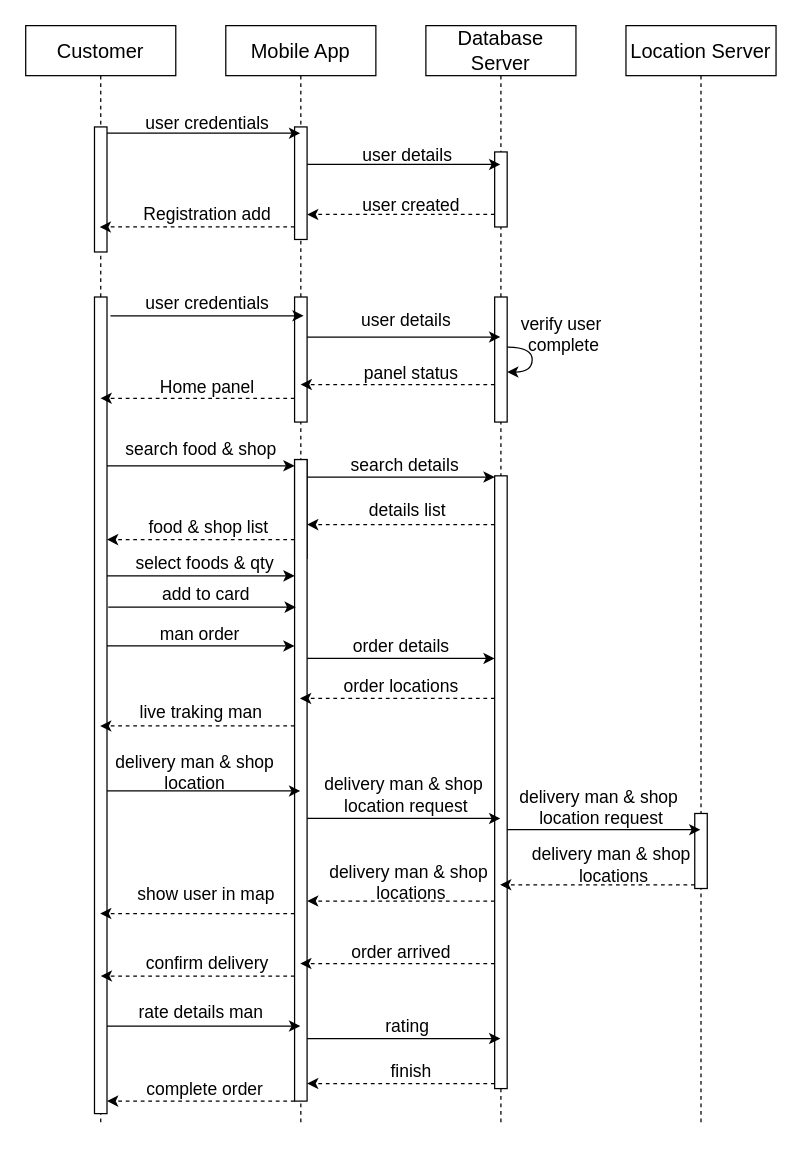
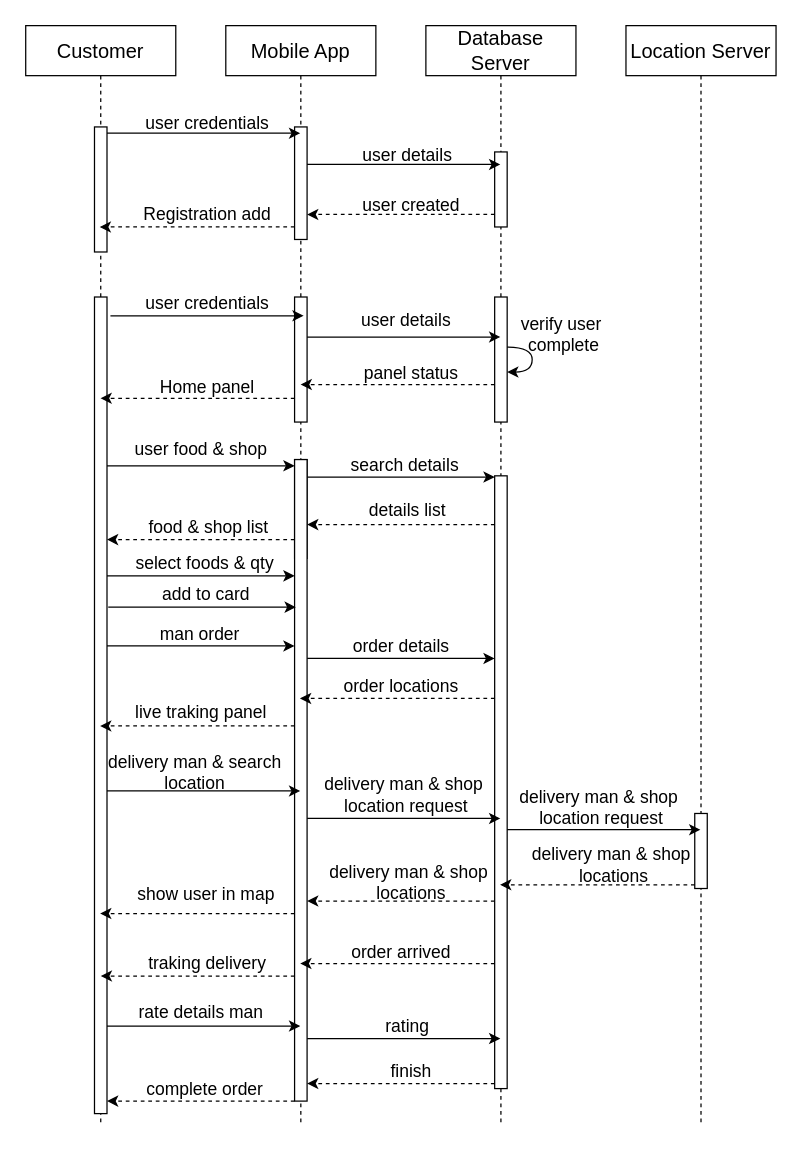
  <mxCell id="0" />
  <mxCell id="1" parent="0" />
  <mxCell id="2" value="Customer" style="shape=umlLifeline;perimeter=lifelinePerimeter;whiteSpace=wrap;html=1;container=1;dropTarget=0;collapsible=0;recursiveResize=0;outlineConnect=0;portConstraint=eastwest;newEdgeStyle={&quot;edgeStyle&quot;:&quot;elbowEdgeStyle&quot;,&quot;elbow&quot;:&quot;vertical&quot;,&quot;curved&quot;:0,&quot;rounded&quot;:0};fontSize=16;" parent="1" vertex="1"><mxGeometry x="20" y="20" width="120" height="880" as="geometry" /></mxCell>
  <mxCell id="3" value="" style="html=1;points=[[0,0,0,0,5],[0,1,0,0,-5],[1,0,0,0,5],[1,1,0,0,-5]];perimeter=orthogonalPerimeter;outlineConnect=0;targetShapes=umlLifeline;portConstraint=eastwest;newEdgeStyle={&quot;curved&quot;:0,&quot;rounded&quot;:0};fontSize=14;" parent="2" vertex="1"><mxGeometry x="55" y="81" width="10" height="100" as="geometry" /></mxCell>
  <mxCell id="4" value="" style="html=1;points=[[0,0,0,0,5],[0,1,0,0,-5],[1,0,0,0,5],[1,1,0,0,-5]];perimeter=orthogonalPerimeter;outlineConnect=0;targetShapes=umlLifeline;portConstraint=eastwest;newEdgeStyle={&quot;curved&quot;:0,&quot;rounded&quot;:0};fontSize=16;" parent="2" vertex="1"><mxGeometry x="55" y="217" width="10" height="653" as="geometry" /></mxCell>
  <mxCell id="5" value="&lt;div&gt;Database&lt;/div&gt;Server" style="shape=umlLifeline;perimeter=lifelinePerimeter;whiteSpace=wrap;html=1;container=1;dropTarget=0;collapsible=0;recursiveResize=0;outlineConnect=0;portConstraint=eastwest;newEdgeStyle={&quot;edgeStyle&quot;:&quot;elbowEdgeStyle&quot;,&quot;elbow&quot;:&quot;vertical&quot;,&quot;curved&quot;:0,&quot;rounded&quot;:0};fontSize=16;" parent="1" vertex="1"><mxGeometry x="340" y="20" width="120" height="880" as="geometry" /></mxCell>
  <mxCell id="6" value="" style="html=1;points=[[0,0,0,0,5],[0,1,0,0,-5],[1,0,0,0,5],[1,1,0,0,-5]];perimeter=orthogonalPerimeter;outlineConnect=0;targetShapes=umlLifeline;portConstraint=eastwest;newEdgeStyle={&quot;curved&quot;:0,&quot;rounded&quot;:0};fontSize=14;" parent="5" vertex="1"><mxGeometry x="55" y="101" width="10" height="60" as="geometry" /></mxCell>
  <mxCell id="7" value="" style="html=1;points=[[0,0,0,0,5],[0,1,0,0,-5],[1,0,0,0,5],[1,1,0,0,-5]];perimeter=orthogonalPerimeter;outlineConnect=0;targetShapes=umlLifeline;portConstraint=eastwest;newEdgeStyle={&quot;curved&quot;:0,&quot;rounded&quot;:0};fontSize=16;" parent="5" vertex="1"><mxGeometry x="55" y="217" width="10" height="100" as="geometry" /></mxCell>
  <mxCell id="8" style="edgeStyle=orthogonalEdgeStyle;html=1;rounded=0;curved=1;fontSize=14;" parent="5" source="7" target="7" edge="1"><mxGeometry relative="1" as="geometry" /></mxCell>
  <mxCell id="9" value="" style="html=1;points=[[0,0,0,0,5],[0,1,0,0,-5],[1,0,0,0,5],[1,1,0,0,-5]];perimeter=orthogonalPerimeter;outlineConnect=0;targetShapes=umlLifeline;portConstraint=eastwest;newEdgeStyle={&quot;curved&quot;:0,&quot;rounded&quot;:0};fontSize=16;" parent="5" vertex="1"><mxGeometry x="55" y="360" width="10" height="490" as="geometry" /></mxCell>
  <mxCell id="10" value="Location Server" style="shape=umlLifeline;perimeter=lifelinePerimeter;whiteSpace=wrap;html=1;container=1;dropTarget=0;collapsible=0;recursiveResize=0;outlineConnect=0;portConstraint=eastwest;newEdgeStyle={&quot;edgeStyle&quot;:&quot;elbowEdgeStyle&quot;,&quot;elbow&quot;:&quot;vertical&quot;,&quot;curved&quot;:0,&quot;rounded&quot;:0};fontSize=16;" parent="1" vertex="1"><mxGeometry x="500" y="20" width="120" height="880" as="geometry" /></mxCell>
  <mxCell id="11" value="" style="html=1;points=[[0,0,0,0,5],[0,1,0,0,-5],[1,0,0,0,5],[1,1,0,0,-5]];perimeter=orthogonalPerimeter;outlineConnect=0;targetShapes=umlLifeline;portConstraint=eastwest;newEdgeStyle={&quot;curved&quot;:0,&quot;rounded&quot;:0};fontSize=16;" parent="10" vertex="1"><mxGeometry x="55" y="630" width="10" height="60" as="geometry" /></mxCell>
  <mxCell id="12" value="Mobile App" style="shape=umlLifeline;perimeter=lifelinePerimeter;whiteSpace=wrap;html=1;container=1;dropTarget=0;collapsible=0;recursiveResize=0;outlineConnect=0;portConstraint=eastwest;newEdgeStyle={&quot;edgeStyle&quot;:&quot;elbowEdgeStyle&quot;,&quot;elbow&quot;:&quot;vertical&quot;,&quot;curved&quot;:0,&quot;rounded&quot;:0};fontSize=16;" parent="1" vertex="1"><mxGeometry x="180" y="20" width="120" height="880" as="geometry" /></mxCell>
  <mxCell id="13" value="" style="html=1;points=[[0,0,0,0,5],[0,1,0,0,-5],[1,0,0,0,5],[1,1,0,0,-5]];perimeter=orthogonalPerimeter;outlineConnect=0;targetShapes=umlLifeline;portConstraint=eastwest;newEdgeStyle={&quot;curved&quot;:0,&quot;rounded&quot;:0};fontSize=14;" parent="12" vertex="1"><mxGeometry x="55" y="81" width="10" height="90" as="geometry" /></mxCell>
  <mxCell id="14" value="" style="html=1;points=[[0,0,0,0,5],[0,1,0,0,-5],[1,0,0,0,5],[1,1,0,0,-5]];perimeter=orthogonalPerimeter;outlineConnect=0;targetShapes=umlLifeline;portConstraint=eastwest;newEdgeStyle={&quot;curved&quot;:0,&quot;rounded&quot;:0};fontSize=16;" parent="12" vertex="1"><mxGeometry x="55" y="217" width="10" height="100" as="geometry" /></mxCell>
  <mxCell id="15" value="" style="html=1;points=[[0,0,0,0,5],[0,1,0,0,-5],[1,0,0,0,5],[1,1,0,0,-5]];perimeter=orthogonalPerimeter;outlineConnect=0;targetShapes=umlLifeline;portConstraint=eastwest;newEdgeStyle={&quot;curved&quot;:0,&quot;rounded&quot;:0};fontSize=16;" parent="12" vertex="1"><mxGeometry x="55" y="347" width="10" height="79" as="geometry" /></mxCell>
  <mxCell id="16" style="edgeStyle=none;html=1;curved=0;rounded=0;exitX=1;exitY=0;exitDx=0;exitDy=5;exitPerimeter=0;fontSize=14;" parent="1" source="3" edge="1"><mxGeometry relative="1" as="geometry"><mxPoint x="239.5" y="106" as="targetPoint" /></mxGeometry></mxCell>
  <mxCell id="17" value="user credentials" style="text;html=1;align=center;verticalAlign=middle;resizable=0;points=[];autosize=1;strokeColor=none;fillColor=none;fontSize=14;" parent="1" vertex="1"><mxGeometry x="105" y="83" width="120" height="30" as="geometry" /></mxCell>
  <mxCell id="18" style="edgeStyle=none;html=1;curved=0;rounded=0;fontSize=14;" parent="1" source="13" edge="1"><mxGeometry relative="1" as="geometry"><mxPoint x="399.5" y="131" as="targetPoint" /><Array as="points"><mxPoint x="320" y="131" /></Array></mxGeometry></mxCell>
  <mxCell id="19" value="user details" style="text;html=1;align=center;verticalAlign=middle;resizable=0;points=[];autosize=1;strokeColor=none;fillColor=none;fontSize=14;" parent="1" vertex="1"><mxGeometry x="275" y="109" width="100" height="30" as="geometry" /></mxCell>
  <mxCell id="20" style="edgeStyle=none;html=1;curved=0;rounded=0;dashed=1;fontSize=14;" parent="1" edge="1"><mxGeometry relative="1" as="geometry"><mxPoint x="395" y="171" as="sourcePoint" /><mxPoint x="245" y="171" as="targetPoint" /></mxGeometry></mxCell>
  <mxCell id="21" value="user created" style="text;html=1;align=center;verticalAlign=middle;resizable=0;points=[];autosize=1;strokeColor=none;fillColor=none;fontSize=14;" parent="1" vertex="1"><mxGeometry x="278" y="149" width="100" height="30" as="geometry" /></mxCell>
  <mxCell id="22" style="edgeStyle=none;html=1;curved=0;rounded=0;dashed=1;fontSize=14;" parent="1" source="13" edge="1"><mxGeometry relative="1" as="geometry"><mxPoint x="79.167" y="181" as="targetPoint" /><Array as="points"><mxPoint x="180" y="181" /></Array></mxGeometry></mxCell>
  <mxCell id="23" value="Registration add" style="text;html=1;align=center;verticalAlign=middle;resizable=0;points=[];autosize=1;strokeColor=none;fillColor=none;fontSize=14;" parent="1" vertex="1"><mxGeometry x="90" y="156" width="150" height="30" as="geometry" /></mxCell>
  <mxCell id="24" style="edgeStyle=none;html=1;curved=0;rounded=0;fontSize=14;" parent="1" edge="1"><mxGeometry relative="1" as="geometry"><mxPoint x="87.75" y="252" as="sourcePoint" /><mxPoint x="242.25" y="252" as="targetPoint" /></mxGeometry></mxCell>
  <mxCell id="25" value="user credentials" style="text;html=1;align=center;verticalAlign=middle;resizable=0;points=[];autosize=1;strokeColor=none;fillColor=none;fontSize=14;" parent="1" vertex="1"><mxGeometry x="105" y="227" width="120" height="30" as="geometry" /></mxCell>
  <mxCell id="26" style="edgeStyle=none;html=1;curved=0;rounded=0;fontSize=14;" parent="1" edge="1"><mxGeometry relative="1" as="geometry"><mxPoint x="245" y="269" as="sourcePoint" /><mxPoint x="399.5" y="269" as="targetPoint" /></mxGeometry></mxCell>
  <mxCell id="27" value="user details" style="text;html=1;align=center;verticalAlign=middle;resizable=0;points=[];autosize=1;strokeColor=none;fillColor=none;fontSize=14;" parent="1" vertex="1"><mxGeometry x="274" y="241" width="100" height="30" as="geometry" /></mxCell>
  <mxCell id="28" value="verify user&amp;nbsp;&lt;div&gt;complete&lt;/div&gt;" style="text;html=1;align=center;verticalAlign=middle;resizable=0;points=[];autosize=1;strokeColor=none;fillColor=none;fontSize=14;" parent="1" vertex="1"><mxGeometry x="405" y="242" width="90" height="50" as="geometry" /></mxCell>
  <mxCell id="29" style="edgeStyle=none;html=1;curved=0;rounded=0;dashed=1;fontSize=14;" parent="1" edge="1"><mxGeometry relative="1" as="geometry"><mxPoint x="395" y="307" as="sourcePoint" /><mxPoint x="239.81" y="307" as="targetPoint" /></mxGeometry></mxCell>
  <mxCell id="30" value="panel status" style="text;html=1;align=center;verticalAlign=middle;resizable=0;points=[];autosize=1;strokeColor=none;fillColor=none;fontSize=14;" parent="1" vertex="1"><mxGeometry x="283" y="283" width="90" height="30" as="geometry" /></mxCell>
  <mxCell id="31" style="edgeStyle=none;html=1;curved=0;rounded=0;dashed=1;fontSize=14;" parent="1" edge="1"><mxGeometry relative="1" as="geometry"><mxPoint x="235" y="318" as="sourcePoint" /><mxPoint x="79.81" y="318" as="targetPoint" /></mxGeometry></mxCell>
  <mxCell id="32" value="Home panel" style="text;html=1;align=center;verticalAlign=middle;resizable=0;points=[];autosize=1;strokeColor=none;fillColor=none;fontSize=14;" parent="1" vertex="1"><mxGeometry x="115" y="294" width="100" height="30" as="geometry" /></mxCell>
  <mxCell id="33" style="edgeStyle=none;html=1;curved=0;rounded=0;entryX=0;entryY=0;entryDx=0;entryDy=5;entryPerimeter=0;" parent="1" source="4" target="15" edge="1"><mxGeometry relative="1" as="geometry" /></mxCell>
  <mxCell id="34" style="edgeStyle=none;html=1;curved=0;rounded=0;" parent="1" edge="1"><mxGeometry relative="1" as="geometry"><mxPoint x="245" y="381" as="sourcePoint" /><mxPoint x="395" y="381" as="targetPoint" /></mxGeometry></mxCell>
  <mxCell id="35" value="search details" style="text;html=1;align=center;verticalAlign=middle;resizable=0;points=[];autosize=1;strokeColor=none;fillColor=none;fontSize=14;" parent="1" vertex="1"><mxGeometry x="268" y="357" width="110" height="30" as="geometry" /></mxCell>
  <mxCell id="36" style="edgeStyle=none;html=1;curved=0;rounded=0;dashed=1;" parent="1" edge="1"><mxGeometry relative="1" as="geometry"><mxPoint x="395" y="419" as="sourcePoint" /><mxPoint x="245" y="419" as="targetPoint" /></mxGeometry></mxCell>
  <mxCell id="37" value="details list" style="text;html=1;align=center;verticalAlign=middle;resizable=0;points=[];autosize=1;strokeColor=none;fillColor=none;fontSize=14;" parent="1" vertex="1"><mxGeometry x="280" y="393" width="90" height="30" as="geometry" /></mxCell>
  <mxCell id="38" style="edgeStyle=none;html=1;curved=0;rounded=0;dashed=1;" parent="1" edge="1"><mxGeometry relative="1" as="geometry"><mxPoint x="235" y="431" as="sourcePoint" /><mxPoint x="85" y="431" as="targetPoint" /></mxGeometry></mxCell>
  <mxCell id="39" value="food &amp;amp; shop list" style="text;html=1;align=center;verticalAlign=middle;resizable=0;points=[];autosize=1;strokeColor=none;fillColor=none;fontSize=14;" parent="1" vertex="1"><mxGeometry x="106" y="406" width="120" height="30" as="geometry" /></mxCell>
  <mxCell id="40" style="edgeStyle=none;html=1;curved=0;rounded=0;" parent="1" source="47" target="9" edge="1"><mxGeometry relative="1" as="geometry"><Array as="points"><mxPoint x="340" y="526" /></Array></mxGeometry></mxCell>
  <mxCell id="41" style="edgeStyle=none;html=1;curved=0;rounded=0;dashed=1;" parent="1" source="47" target="2" edge="1"><mxGeometry relative="1" as="geometry"><Array as="points"><mxPoint x="160" y="580" /></Array></mxGeometry></mxCell>
  <mxCell id="42" style="edgeStyle=none;html=1;curved=0;rounded=0;" parent="1" edge="1"><mxGeometry relative="1" as="geometry"><mxPoint x="245" y="654" as="sourcePoint" /><mxPoint x="399.5" y="654" as="targetPoint" /><Array as="points"><mxPoint x="320" y="654" /></Array></mxGeometry></mxCell>
  <mxCell id="43" style="edgeStyle=none;html=1;curved=0;rounded=0;dashed=1;" parent="1" source="47" target="2" edge="1"><mxGeometry relative="1" as="geometry"><Array as="points"><mxPoint x="160" y="730" /></Array></mxGeometry></mxCell>
  <mxCell id="44" style="edgeStyle=none;html=1;curved=0;rounded=0;dashed=1;" parent="1" source="47" edge="1"><mxGeometry relative="1" as="geometry"><mxPoint x="80" y="780" as="targetPoint" /><Array as="points"><mxPoint x="150" y="780" /></Array></mxGeometry></mxCell>
  <mxCell id="45" style="edgeStyle=none;html=1;curved=0;rounded=0;" parent="1" edge="1"><mxGeometry relative="1" as="geometry"><mxPoint x="245" y="830" as="sourcePoint" /><mxPoint x="399.5" y="830" as="targetPoint" /><Array as="points"><mxPoint x="320" y="830" /></Array></mxGeometry></mxCell>
  <mxCell id="46" style="edgeStyle=none;html=1;curved=0;rounded=0;dashed=1;" parent="1" source="47" target="4" edge="1"><mxGeometry relative="1" as="geometry"><Array as="points"><mxPoint x="150" y="880" /></Array></mxGeometry></mxCell>
  <mxCell id="47" value="" style="html=1;points=[[0,0,0,0,5],[0,1,0,0,-5],[1,0,0,0,5],[1,1,0,0,-5]];perimeter=orthogonalPerimeter;outlineConnect=0;targetShapes=umlLifeline;portConstraint=eastwest;newEdgeStyle={&quot;curved&quot;:0,&quot;rounded&quot;:0};fontSize=16;" parent="1" vertex="1"><mxGeometry x="235" y="367" width="10" height="513" as="geometry" /></mxCell>
  <mxCell id="48" style="edgeStyle=none;html=1;curved=0;rounded=0;" parent="1" edge="1"><mxGeometry relative="1" as="geometry"><mxPoint x="85" y="460" as="sourcePoint" /><mxPoint x="235" y="460" as="targetPoint" /></mxGeometry></mxCell>
  <mxCell id="49" value="select foods &amp;amp; qty" style="text;html=1;align=center;verticalAlign=middle;resizable=0;points=[];autosize=1;strokeColor=none;fillColor=none;fontSize=14;" parent="1" vertex="1"><mxGeometry x="98" y="435" width="130" height="30" as="geometry" /></mxCell>
  <mxCell id="50" style="edgeStyle=none;html=1;curved=0;rounded=0;" parent="1" edge="1"><mxGeometry relative="1" as="geometry"><mxPoint x="86" y="485" as="sourcePoint" /><mxPoint x="236" y="485" as="targetPoint" /></mxGeometry></mxCell>
  <mxCell id="51" value="add to card" style="text;html=1;align=center;verticalAlign=middle;resizable=0;points=[];autosize=1;strokeColor=none;fillColor=none;fontSize=14;" parent="1" vertex="1"><mxGeometry x="119" y="460" width="90" height="30" as="geometry" /></mxCell>
  <mxCell id="52" style="edgeStyle=none;html=1;curved=0;rounded=0;" parent="1" source="4" target="47" edge="1"><mxGeometry relative="1" as="geometry"><Array as="points"><mxPoint x="160" y="516" /></Array></mxGeometry></mxCell>
- <mxCell id="53" value="search food &amp;amp; shop" style="text;html=1;align=center;verticalAlign=middle;resizable=0;points=[];autosize=1;strokeColor=none;fillColor=none;fontSize=14;" parent="1" vertex="1"><mxGeometry x="90" y="344" width="140" height="30" as="geometry" /></mxCell>
+ <mxCell id="53" value="user food &amp;amp; shop" style="text;html=1;align=center;verticalAlign=middle;resizable=0;points=[];autosize=1;strokeColor=none;fillColor=none;fontSize=14;" parent="1" vertex="1"><mxGeometry x="90" y="344" width="140" height="30" as="geometry" /></mxCell>
  <mxCell id="54" value="order details" style="text;html=1;align=center;verticalAlign=middle;resizable=0;points=[];autosize=1;strokeColor=none;fillColor=none;fontSize=14;" parent="1" vertex="1"><mxGeometry x="270" y="501" width="100" height="30" as="geometry" /></mxCell>
  <mxCell id="55" value="man order" style="text;html=1;align=center;verticalAlign=middle;resizable=0;points=[];autosize=1;strokeColor=none;fillColor=none;fontSize=14;" parent="1" vertex="1"><mxGeometry x="114" y="492" width="90" height="30" as="geometry" /></mxCell>
  <mxCell id="56" value="order locations" style="text;html=1;align=center;verticalAlign=middle;resizable=0;points=[];autosize=1;strokeColor=none;fillColor=none;fontSize=14;" parent="1" vertex="1"><mxGeometry x="250" y="532.5" width="140" height="30" as="geometry" /></mxCell>
  <mxCell id="57" style="edgeStyle=none;html=1;curved=0;rounded=0;" parent="1" edge="1"><mxGeometry relative="1" as="geometry"><mxPoint x="405" y="663" as="sourcePoint" /><mxPoint x="559.5" y="663" as="targetPoint" /><Array as="points"><mxPoint x="480" y="663" /></Array></mxGeometry></mxCell>
  <mxCell id="58" style="edgeStyle=none;html=1;curved=0;rounded=0;dashed=1;" parent="1" edge="1"><mxGeometry relative="1" as="geometry"><mxPoint x="555" y="707" as="sourcePoint" /><mxPoint x="399.324" y="707" as="targetPoint" /><Array as="points"><mxPoint x="470" y="707" /></Array></mxGeometry></mxCell>
  <mxCell id="59" style="edgeStyle=none;html=1;curved=0;rounded=0;dashed=1;" parent="1" edge="1"><mxGeometry relative="1" as="geometry"><mxPoint x="395" y="558" as="sourcePoint" /><mxPoint x="239.324" y="558" as="targetPoint" /><Array as="points" /></mxGeometry></mxCell>
- <mxCell id="60" value="live traking man" style="text;html=1;align=center;verticalAlign=middle;resizable=0;points=[];autosize=1;strokeColor=none;fillColor=none;fontSize=14;" parent="1" vertex="1"><mxGeometry x="95" y="553.5" width="130" height="30" as="geometry" /></mxCell>
+ <mxCell id="60" value="live traking panel" style="text;html=1;align=center;verticalAlign=middle;resizable=0;points=[];autosize=1;strokeColor=none;fillColor=none;fontSize=14;" parent="1" vertex="1"><mxGeometry x="95" y="553.5" width="130" height="30" as="geometry" /></mxCell>
  <mxCell id="61" style="edgeStyle=none;html=1;curved=0;rounded=0;" parent="1" edge="1"><mxGeometry relative="1" as="geometry"><mxPoint x="85" y="632" as="sourcePoint" /><mxPoint x="239.5" y="632" as="targetPoint" /><Array as="points"><mxPoint x="150" y="632" /></Array></mxGeometry></mxCell>
  <mxCell id="62" style="edgeStyle=none;html=1;curved=0;rounded=0;dashed=1;" parent="1" source="9" target="47" edge="1"><mxGeometry relative="1" as="geometry"><Array as="points"><mxPoint x="320" y="720" /></Array></mxGeometry></mxCell>
- <mxCell id="63" value="delivery man &amp;amp; shop&lt;br&gt;location" style="text;html=1;align=center;verticalAlign=middle;resizable=0;points=[];autosize=1;strokeColor=none;fillColor=none;fontSize=14;" parent="1" vertex="1"><mxGeometry x="80" y="592" width="150" height="50" as="geometry" /></mxCell>
+ <mxCell id="63" value="delivery man &amp;amp; search&lt;br&gt;location" style="text;html=1;align=center;verticalAlign=middle;resizable=0;points=[];autosize=1;strokeColor=none;fillColor=none;fontSize=14;" parent="1" vertex="1"><mxGeometry x="80" y="592" width="150" height="50" as="geometry" /></mxCell>
  <mxCell id="64" value="delivery man &amp;amp; shop&amp;nbsp;&lt;br&gt;location request" style="text;html=1;align=center;verticalAlign=middle;resizable=0;points=[];autosize=1;strokeColor=none;fillColor=none;fontSize=14;" parent="1" vertex="1"><mxGeometry x="249" y="610" width="150" height="50" as="geometry" /></mxCell>
  <mxCell id="65" value="delivery man &amp;amp; shop&amp;nbsp;&lt;br&gt;location request" style="text;html=1;align=center;verticalAlign=middle;resizable=0;points=[];autosize=1;strokeColor=none;fillColor=none;fontSize=14;" parent="1" vertex="1"><mxGeometry x="405" y="620" width="150" height="50" as="geometry" /></mxCell>
  <mxCell id="66" value="delivery man &amp;amp; shop&amp;nbsp;&lt;br&gt;locations" style="text;html=1;align=center;verticalAlign=middle;resizable=0;points=[];autosize=1;strokeColor=none;fillColor=none;fontSize=14;" parent="1" vertex="1"><mxGeometry x="415" y="666" width="150" height="50" as="geometry" /></mxCell>
  <mxCell id="67" value="delivery man &amp;amp; shop&amp;nbsp;&lt;br&gt;locations" style="text;html=1;align=center;verticalAlign=middle;resizable=0;points=[];autosize=1;strokeColor=none;fillColor=none;fontSize=14;" parent="1" vertex="1"><mxGeometry x="253" y="680" width="150" height="50" as="geometry" /></mxCell>
  <mxCell id="68" value="show user in map" style="text;html=1;align=center;verticalAlign=middle;resizable=0;points=[];autosize=1;strokeColor=none;fillColor=none;fontSize=14;" parent="1" vertex="1"><mxGeometry x="94" y="700" width="140" height="30" as="geometry" /></mxCell>
  <mxCell id="69" style="edgeStyle=none;html=1;curved=0;rounded=0;dashed=1;" parent="1" source="9" target="12" edge="1"><mxGeometry relative="1" as="geometry"><Array as="points"><mxPoint x="330" y="770" /></Array></mxGeometry></mxCell>
  <mxCell id="70" value="order arrived" style="text;html=1;align=center;verticalAlign=middle;resizable=0;points=[];autosize=1;strokeColor=none;fillColor=none;fontSize=14;" parent="1" vertex="1"><mxGeometry x="270" y="746" width="100" height="30" as="geometry" /></mxCell>
- <mxCell id="71" value="confirm delivery" style="text;html=1;align=center;verticalAlign=middle;resizable=0;points=[];autosize=1;strokeColor=none;fillColor=none;fontSize=14;" parent="1" vertex="1"><mxGeometry x="105" y="755" width="120" height="30" as="geometry" /></mxCell>
+ <mxCell id="71" value="traking delivery" style="text;html=1;align=center;verticalAlign=middle;resizable=0;points=[];autosize=1;strokeColor=none;fillColor=none;fontSize=14;" parent="1" vertex="1"><mxGeometry x="105" y="755" width="120" height="30" as="geometry" /></mxCell>
  <mxCell id="72" style="edgeStyle=none;html=1;curved=0;rounded=0;" parent="1" source="4" target="12" edge="1"><mxGeometry relative="1" as="geometry"><Array as="points"><mxPoint x="170" y="820" /></Array></mxGeometry></mxCell>
  <mxCell id="73" value="rate details man" style="text;html=1;align=center;verticalAlign=middle;resizable=0;points=[];autosize=1;strokeColor=none;fillColor=none;fontSize=14;" parent="1" vertex="1"><mxGeometry x="95" y="794" width="130" height="30" as="geometry" /></mxCell>
  <mxCell id="74" value="rating" style="text;html=1;align=center;verticalAlign=middle;resizable=0;points=[];autosize=1;strokeColor=none;fillColor=none;fontSize=14;" parent="1" vertex="1"><mxGeometry x="295" y="805" width="60" height="30" as="geometry" /></mxCell>
  <mxCell id="75" style="edgeStyle=none;html=1;curved=0;rounded=0;dashed=1;" parent="1" edge="1"><mxGeometry relative="1" as="geometry"><mxPoint x="395" y="866" as="sourcePoint" /><mxPoint x="245" y="866" as="targetPoint" /><Array as="points"><mxPoint x="320" y="866" /></Array></mxGeometry></mxCell>
  <mxCell id="76" value="finish" style="text;html=1;align=center;verticalAlign=middle;resizable=0;points=[];autosize=1;strokeColor=none;fillColor=none;fontSize=14;" parent="1" vertex="1"><mxGeometry x="298" y="841" width="60" height="30" as="geometry" /></mxCell>
  <mxCell id="77" value="complete order" style="text;html=1;align=center;verticalAlign=middle;resizable=0;points=[];autosize=1;strokeColor=none;fillColor=none;fontSize=14;" parent="1" vertex="1"><mxGeometry x="103" y="856" width="120" height="30" as="geometry" /></mxCell>
